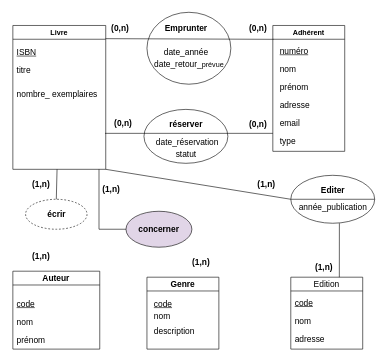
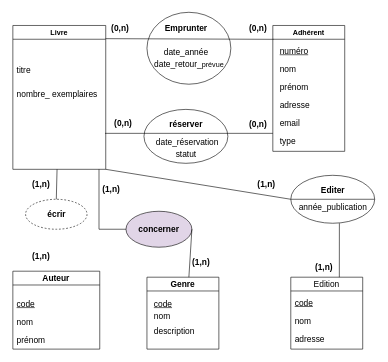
  <mxCell id="0" />
  <mxCell id="1" parent="0" />
  <mxCell id="2" value="Livre" style="swimlane;whiteSpace=wrap;html=1;align=center;labelBackgroundColor=none;rounded=0;" parent="1" vertex="1"><mxGeometry x="20.25" y="42" width="155" height="240" as="geometry" /></mxCell>
- <mxCell id="3" value="&lt;u style=&quot;text-wrap-mode: wrap;&quot;&gt;&lt;font style=&quot;font-size: 14px;&quot;&gt;ISBN&lt;/font&gt;&lt;/u&gt;" style="text;html=1;align=left;verticalAlign=middle;resizable=0;points=[];autosize=1;strokeColor=none;fillColor=none;labelBackgroundColor=none;rounded=0;" parent="2" vertex="1"><mxGeometry x="5" y="30" width="60" height="30" as="geometry" /></mxCell>
  <mxCell id="4" value="&lt;span style=&quot;text-wrap-mode: wrap;&quot;&gt;&lt;font style=&quot;font-size: 14px;&quot;&gt;titre&lt;/font&gt;&lt;/span&gt;" style="text;html=1;align=left;verticalAlign=middle;resizable=0;points=[];autosize=1;strokeColor=none;fillColor=none;labelBackgroundColor=none;rounded=0;" parent="2" vertex="1"><mxGeometry x="5" y="60" width="50" height="30" as="geometry" /></mxCell>
  <mxCell id="5" value="&lt;span data-end=&quot;232&quot; data-start=&quot;215&quot;&gt;&lt;font style=&quot;font-size: 14px;&quot;&gt;nombre_ exemplaires&lt;/font&gt;&lt;/span&gt;" style="text;html=1;align=left;verticalAlign=middle;resizable=0;points=[];autosize=1;strokeColor=none;fillColor=none;" parent="2" vertex="1"><mxGeometry x="5" y="100" width="160" height="30" as="geometry" /></mxCell>
  <mxCell id="6" value="Adhérent" style="swimlane;whiteSpace=wrap;html=1;labelBackgroundColor=none;rounded=0;" parent="1" vertex="1"><mxGeometry x="454" y="42" width="120" height="210" as="geometry" /></mxCell>
  <mxCell id="7" value="&lt;u&gt;&lt;font style=&quot;font-size: 14px;&quot;&gt;numéro&lt;/font&gt;&lt;/u&gt;" style="text;html=1;align=left;verticalAlign=middle;resizable=0;points=[];autosize=1;strokeColor=none;fillColor=none;labelBackgroundColor=none;rounded=0;" parent="6" vertex="1"><mxGeometry x="10" y="28" width="70" height="30" as="geometry" /></mxCell>
  <mxCell id="8" value="&lt;font style=&quot;font-size: 14px;&quot;&gt;nom&lt;/font&gt;" style="text;html=1;align=left;verticalAlign=middle;resizable=0;points=[];autosize=1;strokeColor=none;fillColor=none;labelBackgroundColor=none;rounded=0;" parent="6" vertex="1"><mxGeometry x="10" y="58" width="50" height="30" as="geometry" /></mxCell>
  <mxCell id="9" value="&lt;font style=&quot;font-size: 14px;&quot;&gt;prénom&lt;/font&gt;" style="text;html=1;align=left;verticalAlign=middle;resizable=0;points=[];autosize=1;strokeColor=none;fillColor=none;labelBackgroundColor=none;rounded=0;" parent="6" vertex="1"><mxGeometry x="10" y="88" width="70" height="30" as="geometry" /></mxCell>
  <mxCell id="10" value="&lt;font style=&quot;font-size: 14px;&quot;&gt;adresse&lt;/font&gt;" style="text;html=1;align=left;verticalAlign=middle;resizable=0;points=[];autosize=1;strokeColor=none;fillColor=none;labelBackgroundColor=none;rounded=0;" parent="6" vertex="1"><mxGeometry x="10" y="118" width="70" height="30" as="geometry" /></mxCell>
  <mxCell id="11" value="&lt;font style=&quot;font-size: 14px;&quot;&gt;email&lt;/font&gt;" style="text;html=1;align=left;verticalAlign=middle;resizable=0;points=[];autosize=1;strokeColor=none;fillColor=none;labelBackgroundColor=none;rounded=0;" parent="6" vertex="1"><mxGeometry x="10" y="148" width="60" height="30" as="geometry" /></mxCell>
  <mxCell id="12" value="&lt;font style=&quot;font-size: 14px;&quot;&gt;type&lt;/font&gt;" style="text;html=1;align=left;verticalAlign=middle;resizable=0;points=[];autosize=1;strokeColor=none;fillColor=none;labelBackgroundColor=none;rounded=0;" parent="6" vertex="1"><mxGeometry x="10" y="178" width="50" height="30" as="geometry" /></mxCell>
  <mxCell id="13" value="&lt;h3&gt;&lt;br&gt;&lt;/h3&gt;" style="ellipse;whiteSpace=wrap;html=1;align=center;fontStyle=2;labelPosition=center;verticalLabelPosition=middle;verticalAlign=middle;" parent="1" vertex="1"><mxGeometry x="244" y="20" width="140" height="120" as="geometry" /></mxCell>
  <mxCell id="14" value="" style="endArrow=none;html=1;exitX=0.02;exitY=1.067;exitDx=0;exitDy=0;exitPerimeter=0;entryX=0.008;entryY=0.11;entryDx=0;entryDy=0;entryPerimeter=0;" parent="1" source="15" target="6" edge="1"><mxGeometry width="50" height="50" relative="1" as="geometry"><mxPoint x="164" y="52" as="sourcePoint" /><mxPoint x="264" y="45" as="targetPoint" /></mxGeometry></mxCell>
  <mxCell id="15" value="&lt;font style=&quot;font-size: 14px;&quot;&gt;&lt;b&gt;(0,n)&lt;/b&gt;&lt;/font&gt;" style="text;html=1;align=center;verticalAlign=middle;resizable=0;points=[];autosize=1;strokeColor=none;fillColor=none;" parent="1" vertex="1"><mxGeometry x="174" y="32" width="50" height="30" as="geometry" /></mxCell>
  <mxCell id="16" value="&lt;font style=&quot;font-size: 14px;&quot;&gt;&lt;b&gt;(0,n)&lt;/b&gt;&lt;/font&gt;" style="text;html=1;align=center;verticalAlign=middle;resizable=0;points=[];autosize=1;strokeColor=none;fillColor=none;" parent="1" vertex="1"><mxGeometry x="404" y="32" width="50" height="30" as="geometry" /></mxCell>
  <mxCell id="17" value="" style="ellipse;whiteSpace=wrap;html=1;" parent="1" vertex="1"><mxGeometry x="239" y="182" width="140" height="90" as="geometry" /></mxCell>
  <mxCell id="18" value="&lt;b style=&quot;font-size: 14px;&quot;&gt;(0,n)&lt;/b&gt;" style="text;html=1;align=center;verticalAlign=middle;resizable=0;points=[];autosize=1;strokeColor=none;fillColor=none;" parent="1" vertex="1"><mxGeometry x="404" y="192" width="50" height="30" as="geometry" /></mxCell>
  <mxCell id="19" value="&lt;b&gt;&lt;font style=&quot;font-size: 14px;&quot;&gt;Emprunter&lt;/font&gt;&lt;/b&gt;" style="text;html=1;align=center;verticalAlign=middle;resizable=0;points=[];autosize=1;strokeColor=none;fillColor=none;" parent="1" vertex="1"><mxGeometry x="264" y="32" width="90" height="30" as="geometry" /></mxCell>
  <mxCell id="20" value="&lt;font style=&quot;font-size: 14px;&quot;&gt;date_année&lt;/font&gt;" style="text;html=1;align=center;verticalAlign=middle;resizable=0;points=[];autosize=1;strokeColor=none;fillColor=none;" parent="1" vertex="1"><mxGeometry x="264" y="72" width="90" height="30" as="geometry" /></mxCell>
  <mxCell id="21" value="&lt;span style=&quot;text-align: left;&quot;&gt;&lt;font style=&quot;font-size: 14px;&quot;&gt;date_retour_&lt;/font&gt;&lt;/span&gt;prévue" style="text;html=1;align=center;verticalAlign=middle;resizable=0;points=[];autosize=1;strokeColor=none;fillColor=none;" parent="1" vertex="1"><mxGeometry x="244" y="92" width="140" height="30" as="geometry" /></mxCell>
  <mxCell id="22" value="" style="endArrow=none;html=1;rounded=0;" parent="1" edge="1"><mxGeometry width="50" height="50" relative="1" as="geometry"><mxPoint x="174" y="222" as="sourcePoint" /><mxPoint x="454" y="222" as="targetPoint" /></mxGeometry></mxCell>
  <mxCell id="23" value="&lt;b style=&quot;font-size: 14px; text-wrap-mode: wrap;&quot;&gt;réserver&lt;/b&gt;" style="text;html=1;align=center;verticalAlign=middle;resizable=0;points=[];autosize=1;strokeColor=none;fillColor=none;" parent="1" vertex="1"><mxGeometry x="269" y="192" width="80" height="30" as="geometry" /></mxCell>
  <mxCell id="24" value="&lt;font style=&quot;font-size: 14px;&quot;&gt;&amp;nbsp;date_réservation&lt;/font&gt;" style="text;html=1;align=center;verticalAlign=middle;resizable=0;points=[];autosize=1;strokeColor=none;fillColor=none;" parent="1" vertex="1"><mxGeometry x="244" y="222" width="130" height="30" as="geometry" /></mxCell>
  <mxCell id="25" value="&lt;font style=&quot;font-size: 14px;&quot;&gt;statut&lt;/font&gt;" style="text;html=1;align=center;verticalAlign=middle;resizable=0;points=[];autosize=1;strokeColor=none;fillColor=none;" parent="1" vertex="1"><mxGeometry x="279" y="242" width="60" height="30" as="geometry" /></mxCell>
  <mxCell id="26" value="&lt;b style=&quot;font-size: 14px;&quot;&gt;(0,n)&lt;/b&gt;" style="text;html=1;align=center;verticalAlign=middle;resizable=0;points=[];autosize=1;strokeColor=none;fillColor=none;" parent="1" vertex="1"><mxGeometry x="179" y="190" width="50" height="30" as="geometry" /></mxCell>
  <mxCell id="27" value="Auteur" style="swimlane;whiteSpace=wrap;html=1;fontSize=14;" parent="1" vertex="1"><mxGeometry x="20.25" y="452" width="145" height="130" as="geometry" /></mxCell>
  <mxCell id="28" value="&lt;u&gt;&lt;font style=&quot;font-size: 14px;&quot;&gt;code&lt;/font&gt;&lt;/u&gt;" style="text;html=1;align=left;verticalAlign=middle;resizable=0;points=[];autosize=1;strokeColor=none;fillColor=none;" parent="27" vertex="1"><mxGeometry x="5" y="40" width="50" height="30" as="geometry" /></mxCell>
  <mxCell id="29" value="&lt;font style=&quot;font-size: 14px;&quot;&gt;nom&lt;/font&gt;" style="text;html=1;align=left;verticalAlign=middle;resizable=0;points=[];autosize=1;strokeColor=none;fillColor=none;" parent="27" vertex="1"><mxGeometry x="5" y="70" width="50" height="30" as="geometry" /></mxCell>
  <mxCell id="30" value="&lt;font style=&quot;font-size: 14px;&quot;&gt;prénom&lt;/font&gt;" style="text;html=1;align=left;verticalAlign=middle;resizable=0;points=[];autosize=1;strokeColor=none;fillColor=none;" parent="27" vertex="1"><mxGeometry x="5" y="100" width="70" height="30" as="geometry" /></mxCell>
  <mxCell id="31" value="&lt;font style=&quot;font-size: 14px;&quot;&gt;&lt;b&gt;écrir&lt;/b&gt;&lt;/font&gt;" style="ellipse;whiteSpace=wrap;html=1;dashed=1;" parent="1" vertex="1"><mxGeometry x="41.5" y="332" width="102.5" height="50" as="geometry" /></mxCell>
  <mxCell id="32" value="" style="endArrow=none;html=1;rounded=0;exitX=0.5;exitY=0;exitDx=0;exitDy=0;" parent="1" source="31" edge="1"><mxGeometry width="50" height="50" relative="1" as="geometry"><mxPoint x="394" y="382" as="sourcePoint" /><mxPoint x="94" y="282" as="targetPoint" /></mxGeometry></mxCell>
  <mxCell id="33" value="&lt;b style=&quot;font-size: 14px;&quot;&gt;(1,n)&lt;/b&gt;" style="text;html=1;align=center;verticalAlign=middle;resizable=0;points=[];autosize=1;strokeColor=none;fillColor=none;" parent="1" vertex="1"><mxGeometry x="41.5" y="292" width="50" height="30" as="geometry" /></mxCell>
  <mxCell id="34" value="&lt;b style=&quot;font-size: 14px;&quot;&gt;(1,n)&lt;/b&gt;" style="text;html=1;align=center;verticalAlign=middle;resizable=0;points=[];autosize=1;strokeColor=none;fillColor=none;" parent="1" vertex="1"><mxGeometry x="41.5" y="412" width="50" height="30" as="geometry" /></mxCell>
  <mxCell id="35" value="&lt;font style=&quot;font-size: 14px;&quot;&gt;Genre&lt;/font&gt;" style="swimlane;whiteSpace=wrap;html=1;" parent="1" vertex="1"><mxGeometry x="244" y="462" width="120" height="120" as="geometry" /></mxCell>
  <mxCell id="36" value="&lt;u&gt;&lt;font style=&quot;font-size: 14px;&quot;&gt;code&lt;/font&gt;&lt;/u&gt;" style="text;html=1;align=left;verticalAlign=middle;resizable=0;points=[];autosize=1;strokeColor=none;fillColor=none;" parent="35" vertex="1"><mxGeometry x="10" y="30" width="50" height="30" as="geometry" /></mxCell>
  <mxCell id="37" value="&lt;font style=&quot;font-size: 14px;&quot;&gt;nom&lt;/font&gt;" style="text;html=1;align=left;verticalAlign=middle;resizable=0;points=[];autosize=1;strokeColor=none;fillColor=none;" parent="35" vertex="1"><mxGeometry x="10" y="50" width="50" height="30" as="geometry" /></mxCell>
  <mxCell id="38" value="&lt;font style=&quot;font-size: 14px;&quot;&gt;description&lt;/font&gt;" style="text;html=1;align=left;verticalAlign=middle;resizable=0;points=[];autosize=1;strokeColor=none;fillColor=none;" parent="35" vertex="1"><mxGeometry x="10" y="75" width="90" height="30" as="geometry" /></mxCell>
  <mxCell id="39" value="&lt;b&gt;&lt;font style=&quot;font-size: 14px;&quot;&gt;concerner&lt;/font&gt;&lt;/b&gt;" style="ellipse;whiteSpace=wrap;html=1;fillColor=#e1d5e7;" parent="1" vertex="1"><mxGeometry x="209" y="352" width="110" height="60" as="geometry" /></mxCell>
  <mxCell id="40" value="" style="endArrow=none;html=1;rounded=0;" parent="1" edge="1"><mxGeometry width="50" height="50" relative="1" as="geometry"><mxPoint x="164" y="382" as="sourcePoint" /><mxPoint x="164" y="282" as="targetPoint" /></mxGeometry></mxCell>
  <mxCell id="41" value="" style="endArrow=none;html=1;rounded=0;entryX=0;entryY=0.5;entryDx=0;entryDy=0;" parent="1" target="39" edge="1"><mxGeometry width="50" height="50" relative="1" as="geometry"><mxPoint x="164" y="382" as="sourcePoint" /><mxPoint x="444" y="332" as="targetPoint" /></mxGeometry></mxCell>
+ <mxCell id="42" value="" style="endArrow=none;html=1;rounded=0;entryX=0.583;entryY=0;entryDx=0;entryDy=0;entryPerimeter=0;exitX=1;exitY=0.5;exitDx=0;exitDy=0;" parent="1" source="39" target="35" edge="1"><mxGeometry width="50" height="50" relative="1" as="geometry"><mxPoint x="525" y="382" as="sourcePoint" /><mxPoint x="524" y="442" as="targetPoint" /></mxGeometry></mxCell>
  <mxCell id="43" value="&lt;b style=&quot;font-size: 14px;&quot;&gt;(1,n)&lt;/b&gt;" style="text;html=1;align=center;verticalAlign=middle;resizable=0;points=[];autosize=1;strokeColor=none;fillColor=none;" parent="1" vertex="1"><mxGeometry x="159" y="300" width="50" height="30" as="geometry" /></mxCell>
  <mxCell id="44" value="&lt;b style=&quot;font-size: 14px;&quot;&gt;(1,n)&lt;/b&gt;" style="text;html=1;align=center;verticalAlign=middle;resizable=0;points=[];autosize=1;strokeColor=none;fillColor=none;" parent="1" vertex="1"><mxGeometry x="309" y="422" width="50" height="30" as="geometry" /></mxCell>
  <mxCell id="45" value="&lt;font style=&quot;font-size: 14px; font-weight: normal;&quot;&gt;Edition&lt;/font&gt;" style="swimlane;whiteSpace=wrap;html=1;" parent="1" vertex="1"><mxGeometry x="484" y="462" width="120" height="120" as="geometry" /></mxCell>
  <mxCell id="46" value="&lt;font style=&quot;font-size: 14px;&quot;&gt;nom&lt;/font&gt;" style="text;html=1;align=left;verticalAlign=middle;resizable=0;points=[];autosize=1;strokeColor=none;fillColor=none;" parent="45" vertex="1"><mxGeometry x="5" y="58" width="50" height="30" as="geometry" /></mxCell>
  <mxCell id="47" value="&lt;font style=&quot;font-size: 14px;&quot;&gt;adresse&lt;/font&gt;" style="text;html=1;align=left;verticalAlign=middle;resizable=0;points=[];autosize=1;strokeColor=none;fillColor=none;" parent="45" vertex="1"><mxGeometry x="5" y="88" width="70" height="30" as="geometry" /></mxCell>
  <mxCell id="48" value="&lt;u&gt;&lt;font style=&quot;font-size: 14px;&quot;&gt;code&lt;/font&gt;&lt;/u&gt;" style="text;html=1;align=left;verticalAlign=middle;resizable=0;points=[];autosize=1;strokeColor=none;fillColor=none;" parent="45" vertex="1"><mxGeometry x="5" y="28" width="50" height="30" as="geometry" /></mxCell>
  <mxCell id="49" value="" style="ellipse;whiteSpace=wrap;html=1;" parent="1" vertex="1"><mxGeometry x="484" y="292" width="140" height="80" as="geometry" /></mxCell>
  <mxCell id="50" value="" style="endArrow=none;html=1;rounded=0;exitX=1;exitY=1;exitDx=0;exitDy=0;entryX=0;entryY=0.5;entryDx=0;entryDy=0;" parent="1" source="2" target="49" edge="1"><mxGeometry width="50" height="50" relative="1" as="geometry"><mxPoint x="394" y="392" as="sourcePoint" /><mxPoint x="444" y="342" as="targetPoint" /></mxGeometry></mxCell>
  <mxCell id="51" value="" style="endArrow=none;html=1;rounded=0;entryX=1;entryY=0.5;entryDx=0;entryDy=0;exitX=0;exitY=0.5;exitDx=0;exitDy=0;" parent="1" source="49" target="49" edge="1"><mxGeometry width="50" height="50" relative="1" as="geometry"><mxPoint x="394" y="392" as="sourcePoint" /><mxPoint x="444" y="342" as="targetPoint" /></mxGeometry></mxCell>
  <mxCell id="52" value="&lt;b&gt;&lt;font style=&quot;font-size: 14px;&quot;&gt;Editer&lt;/font&gt;&lt;/b&gt;" style="text;html=1;align=center;verticalAlign=middle;resizable=0;points=[];autosize=1;strokeColor=none;fillColor=none;" parent="1" vertex="1"><mxGeometry x="524" y="302" width="60" height="30" as="geometry" /></mxCell>
  <mxCell id="53" value="&lt;span style=&quot;font-size: 14px; text-align: left;&quot;&gt;année_publication&lt;/span&gt;" style="text;html=1;align=center;verticalAlign=middle;resizable=0;points=[];autosize=1;strokeColor=none;fillColor=none;" parent="1" vertex="1"><mxGeometry x="484" y="330" width="140" height="30" as="geometry" /></mxCell>
  <mxCell id="54" value="" style="endArrow=none;html=1;rounded=0;entryX=0.579;entryY=1;entryDx=0;entryDy=0;entryPerimeter=0;" parent="1" target="49" edge="1"><mxGeometry width="50" height="50" relative="1" as="geometry"><mxPoint x="565" y="462" as="sourcePoint" /><mxPoint x="444" y="342" as="targetPoint" /></mxGeometry></mxCell>
  <mxCell id="55" value="&lt;b style=&quot;font-size: 14px;&quot;&gt;(1,n)&lt;/b&gt;" style="text;html=1;align=center;verticalAlign=middle;resizable=0;points=[];autosize=1;strokeColor=none;fillColor=none;" parent="1" vertex="1"><mxGeometry x="418" y="292" width="50" height="30" as="geometry" /></mxCell>
  <mxCell id="56" value="&lt;b style=&quot;font-size: 14px;&quot;&gt;(1,n)&lt;/b&gt;" style="text;html=1;align=center;verticalAlign=middle;resizable=0;points=[];autosize=1;strokeColor=none;fillColor=none;" parent="1" vertex="1"><mxGeometry x="514" y="430" width="50" height="30" as="geometry" /></mxCell>
